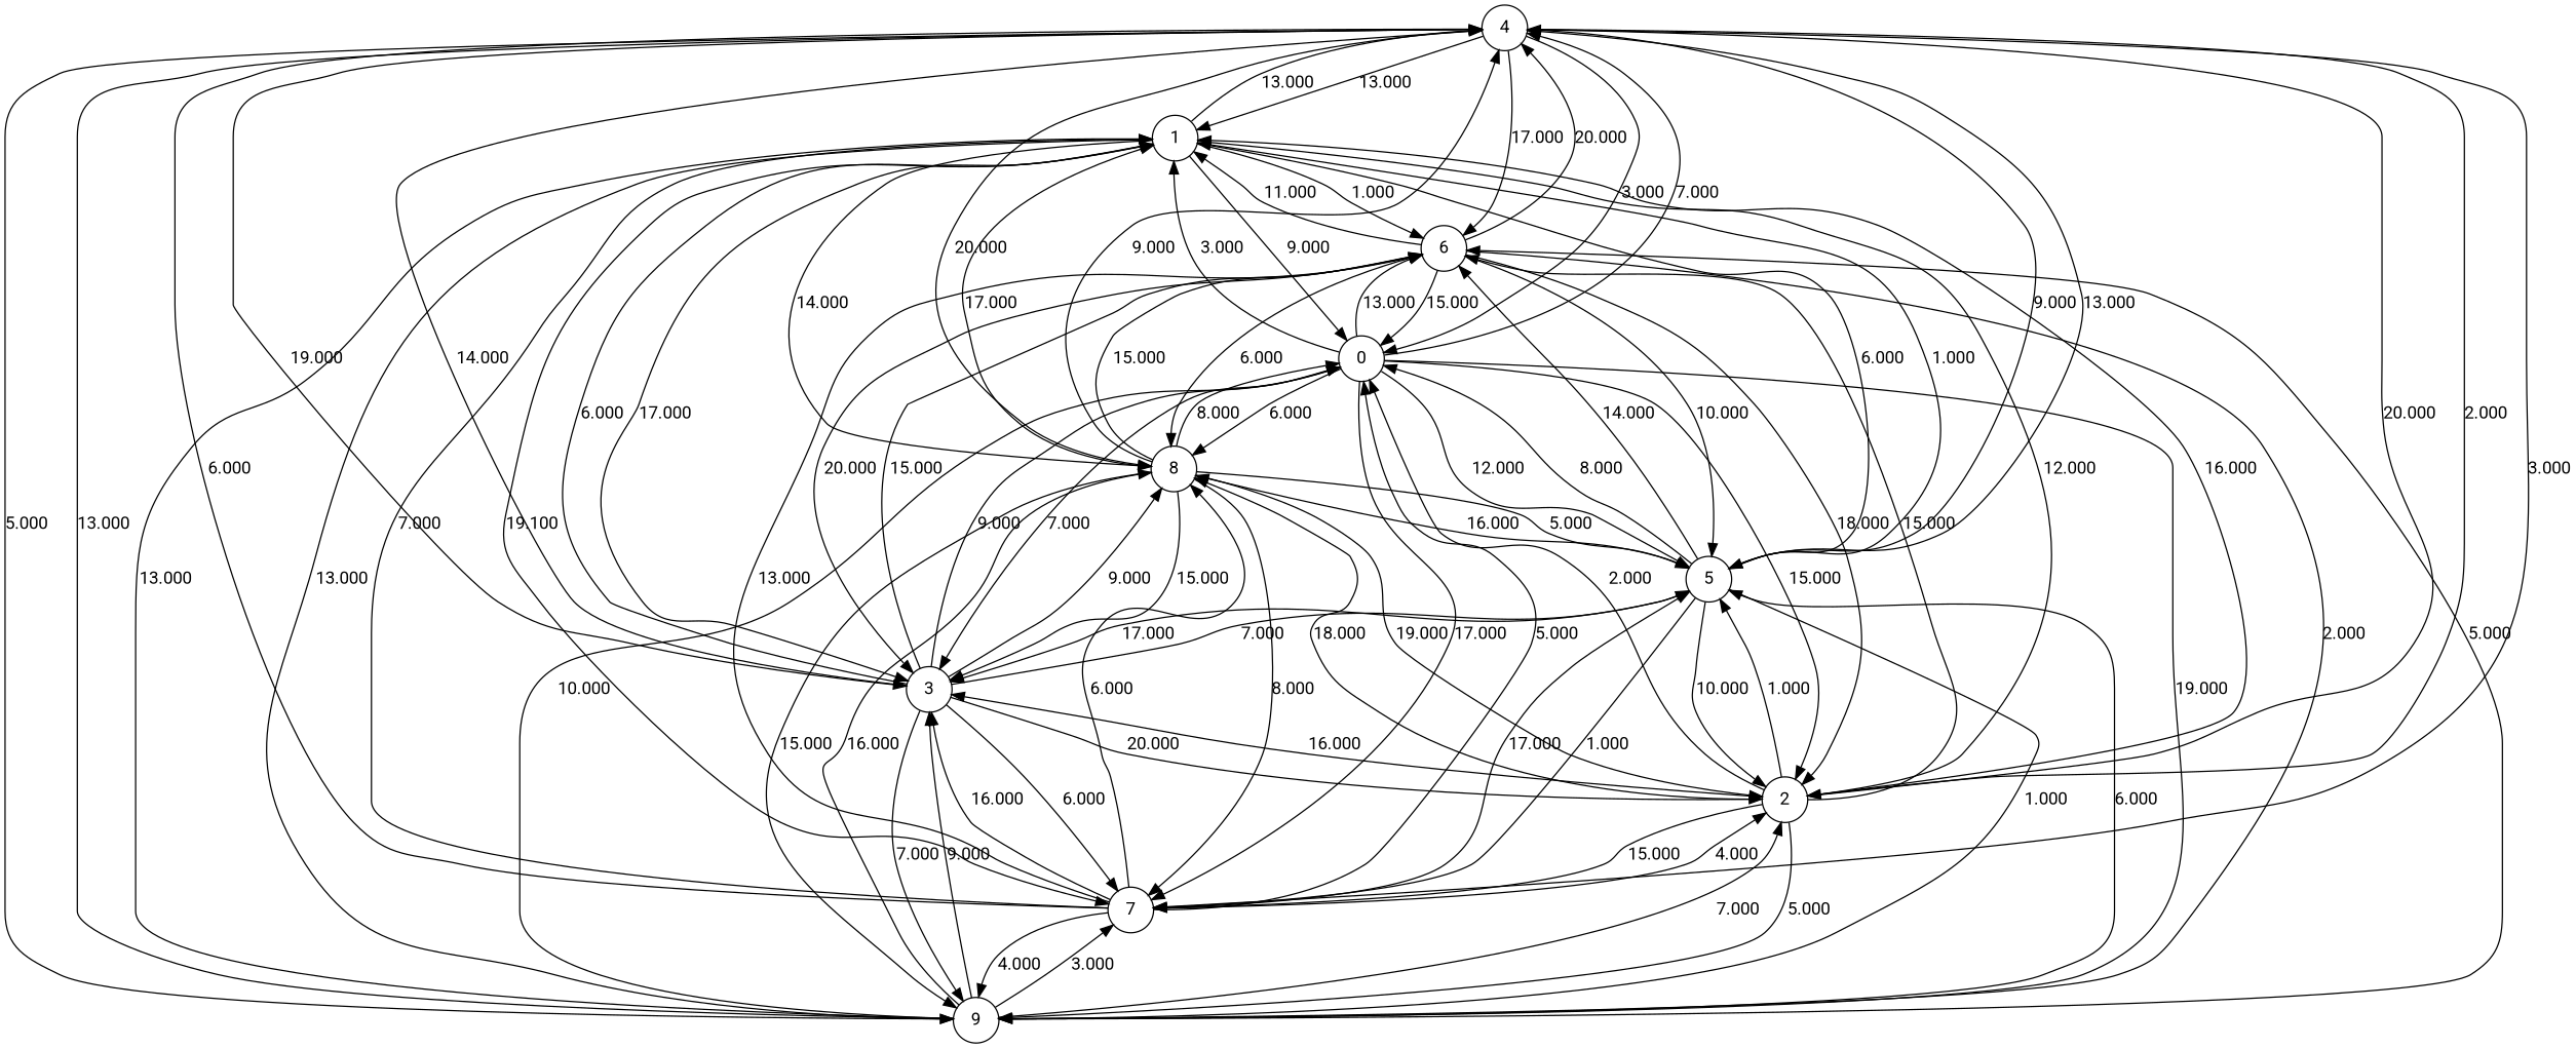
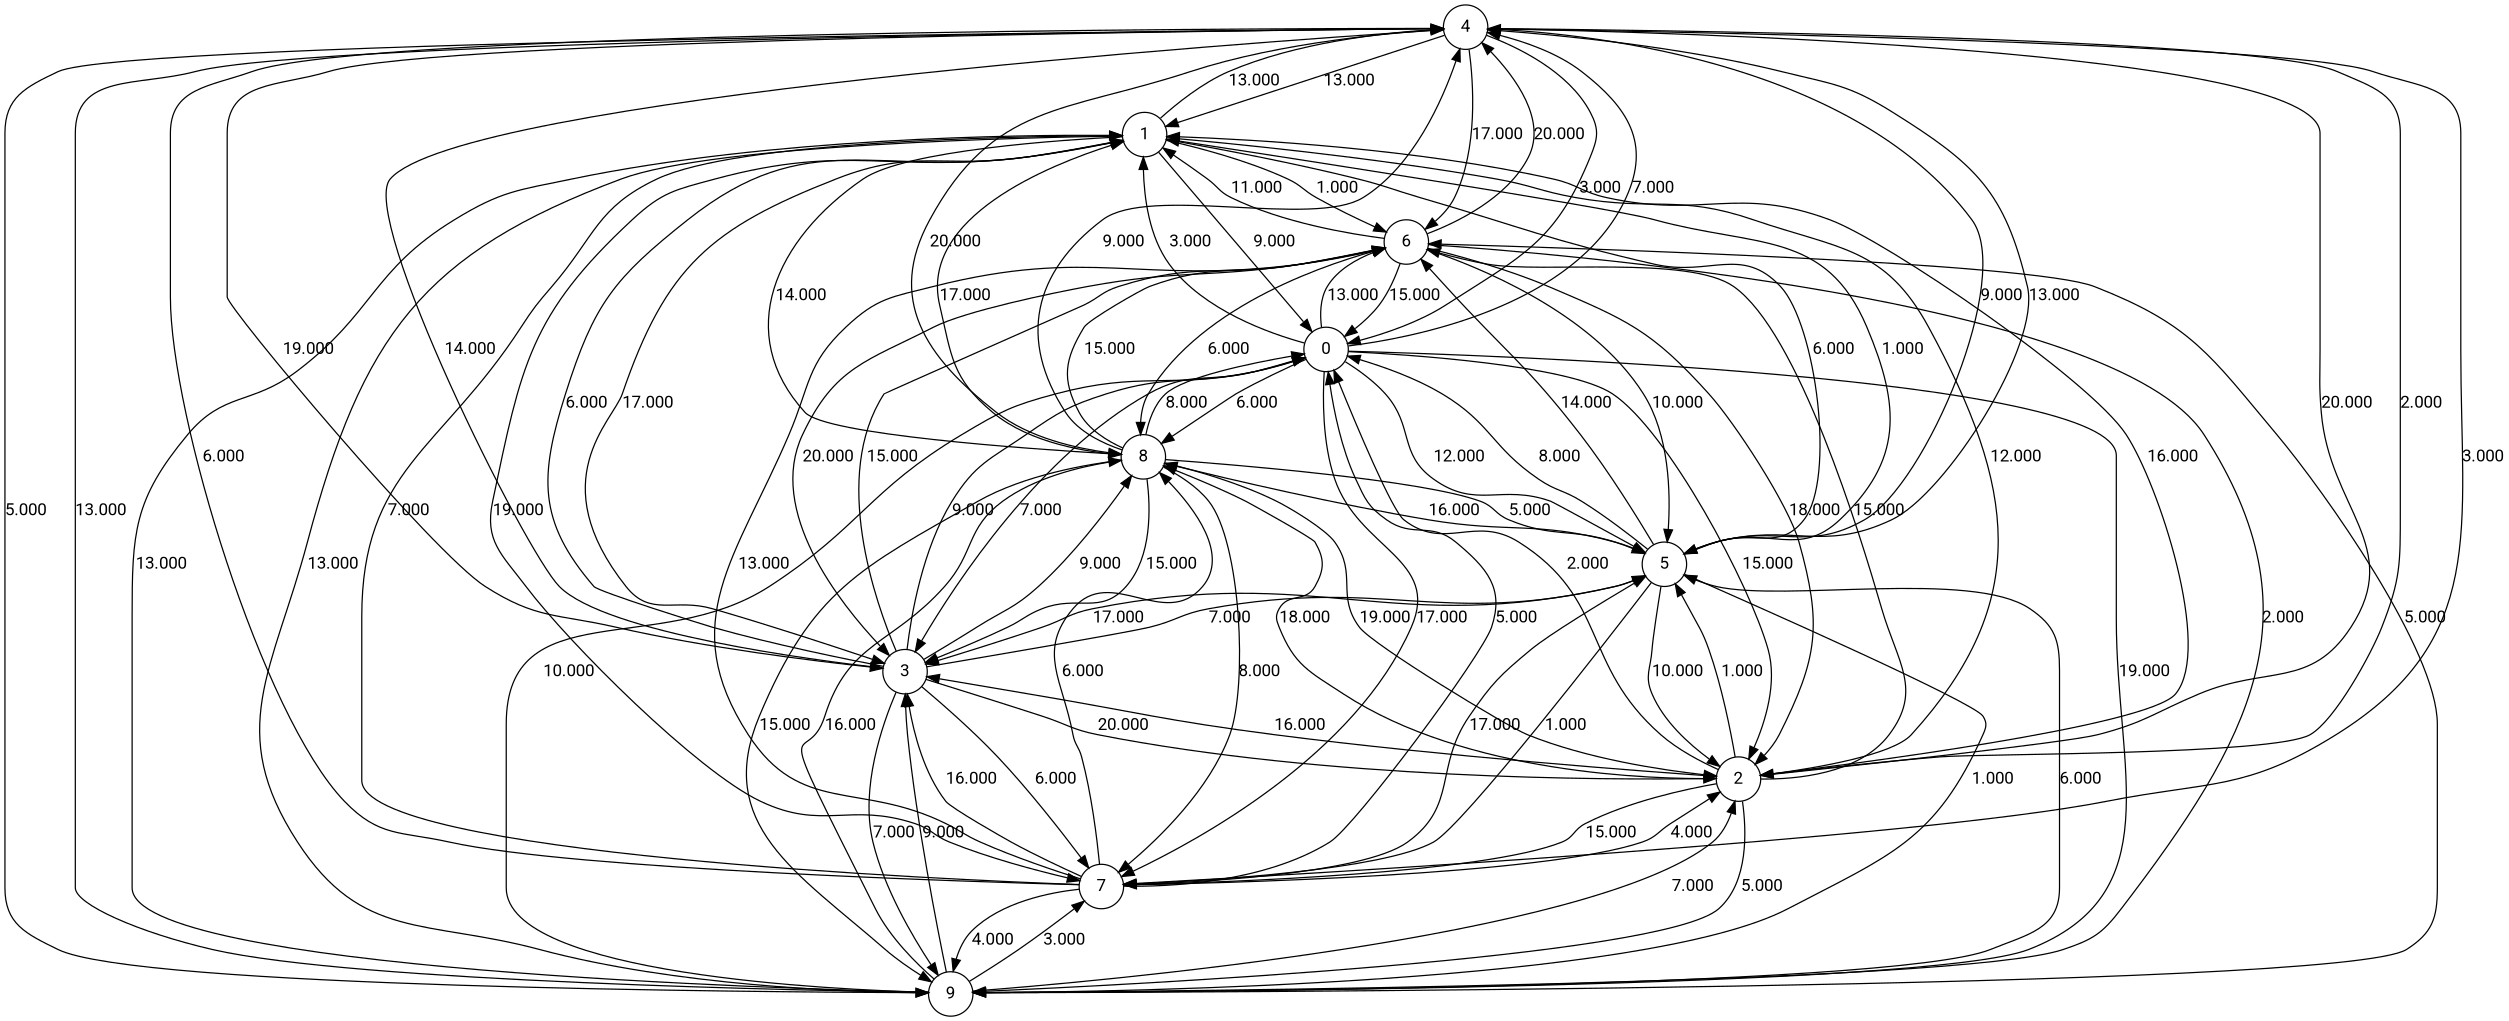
  digraph {
    fontname=Roboto
    rankdir=TB
    node [fontname=Roboto shape=circle]
    edge [fontname=Roboto]
    4
    1
    9
    7
    2
    3
    5
    8
    0
    6
    4 -> 1 [label=13.000]
    4 -> 9 [label=5.000]
    4 -> 7 [label=3.000]
    4 -> 2 [label=2.000]
    4 -> 3 [label=19.000]
    4 -> 5 [label=9.000]
    4 -> 8 [label=20.000]
    4 -> 0 [label=3.000]
    4 -> 6 [label=17.000]
    1 -> 4 [label=13.000]
    1 -> 9 [label=13.000]
-   1 -> 7 [label=19.100]
+   1 -> 7 [label=19.000]
    1 -> 2 [label=12.000]
    1 -> 3 [label=17.000]
    1 -> 5 [label=1.000]
    1 -> 8 [label=14.000]
    1 -> 0 [label=9.000]
    1 -> 6 [label=1.000]
    9 -> 4 [label=13.000]
    9 -> 1 [label=13.000]
    9 -> 7 [label=3.000]
    9 -> 2 [label=7.000]
    9 -> 3 [label=9.000]
    9 -> 5 [label=6.000]
    9 -> 8 [label=16.000]
    9 -> 0 [label=10.000]
    9 -> 6 [label=5.000]
    7 -> 4 [label=6.000]
    7 -> 1 [label=7.000]
    7 -> 9 [label=4.000]
    7 -> 2 [label=4.000]
    7 -> 3 [label=16.000]
    7 -> 5 [label=17.000]
    7 -> 8 [label=6.000]
    7 -> 0 [label=5.000]
    7 -> 6 [label=13.000]
    2 -> 4 [label=20.000]
    2 -> 1 [label=16.000]
    2 -> 9 [label=5.000]
    2 -> 7 [label=15.000]
    2 -> 3 [label=16.000]
    2 -> 5 [label=1.000]
    2 -> 8 [label=18.000]
    2 -> 0 [label=2.000]
    2 -> 6 [label=15.000]
    3 -> 4 [label=14.000]
    3 -> 1 [label=6.000]
    3 -> 9 [label=7.000]
    3 -> 7 [label=6.000]
    3 -> 2 [label=20.000]
    3 -> 5 [label=7.000]
    3 -> 8 [label=9.000]
    3 -> 0 [label=9.000]
    3 -> 6 [label=15.000]
    5 -> 4 [label=13.000]
    5 -> 1 [label=6.000]
    5 -> 9 [label=1.000]
    5 -> 7 [label=1.000]
    5 -> 2 [label=10.000]
    5 -> 3 [label=17.000]
    5 -> 8 [label=16.000]
    5 -> 0 [label=8.000]
    5 -> 6 [label=14.000]
    8 -> 4 [label=9.000]
    8 -> 1 [label=17.000]
    8 -> 9 [label=15.000]
    8 -> 7 [label=8.000]
    8 -> 2 [label=19.000]
    8 -> 3 [label=15.000]
    8 -> 5 [label=5.000]
    8 -> 0 [label=8.000]
    8 -> 6 [label=15.000]
    0 -> 4 [label=7.000]
    0 -> 1 [label=3.000]
    0 -> 9 [label=19.000]
    0 -> 7 [label=17.000]
    0 -> 2 [label=15.000]
    0 -> 3 [label=7.000]
    0 -> 5 [label=12.000]
    0 -> 8 [label=6.000]
    0 -> 6 [label=13.000]
    6 -> 4 [label=20.000]
    6 -> 1 [label=11.000]
    6 -> 9 [label=2.000]
    6 -> 2 [label=18.000]
    6 -> 3 [label=20.000]
    6 -> 5 [label=10.000]
    6 -> 8 [label=6.000]
    6 -> 0 [label=15.000]
  }
